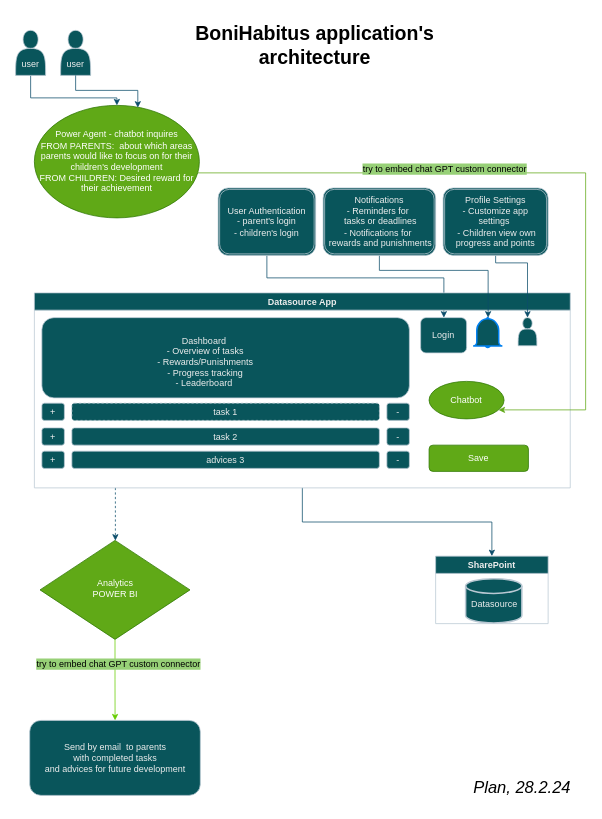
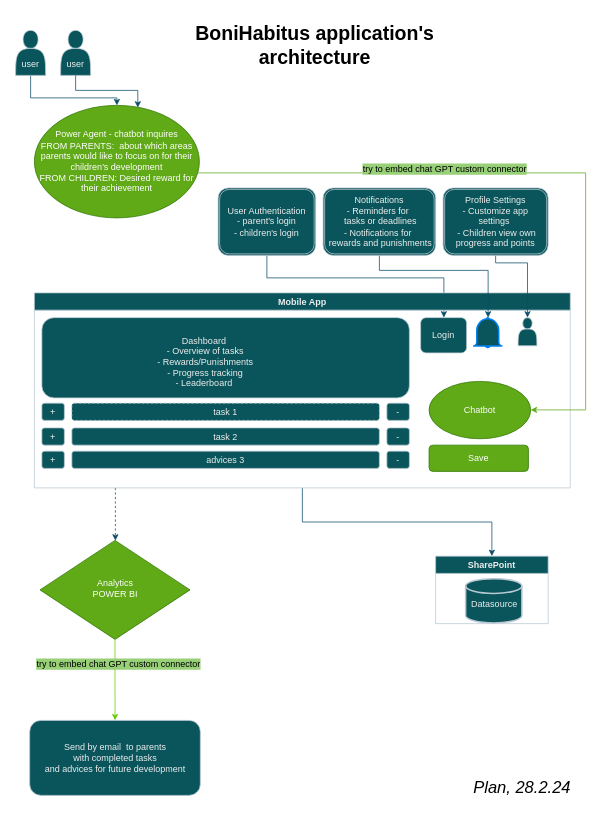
  <mxCell id="0" />
  <mxCell id="1" parent="0" />
  <mxCell id="2" style="edgeStyle=orthogonalEdgeStyle;rounded=0;orthogonalLoop=1;jettySize=auto;html=1;strokeColor=#0B4D6A;" edge="1" parent="1" source="3" target="20"><mxGeometry relative="1" as="geometry"><Array as="points"><mxPoint x="355" y="370" /><mxPoint x="591" y="370" /></Array></mxGeometry></mxCell>
  <mxCell id="3" value="User Authentication&lt;br style=&quot;border-color: var(--border-color);&quot;&gt;&lt;span style=&quot;&quot;&gt;- parent's login&lt;/span&gt;&lt;br style=&quot;border-color: var(--border-color);&quot;&gt;&lt;span style=&quot;&quot;&gt;- children's login&lt;/span&gt;" style="shape=ext;double=1;rounded=1;whiteSpace=wrap;html=1;strokeColor=#BAC8D3;fontColor=#EEEEEE;fillColor=#09555B;" vertex="1" parent="1"><mxGeometry x="290" y="250" width="130" height="90" as="geometry" /></mxCell>
  <mxCell id="4" value="" style="edgeStyle=orthogonalEdgeStyle;rounded=0;orthogonalLoop=1;jettySize=auto;html=1;strokeColor=#66CC00;fontColor=#66CC00;" edge="1" parent="1" source="5" target="41"><mxGeometry relative="1" as="geometry" /></mxCell>
  <mxCell id="5" value="Analytics&lt;br&gt;POWER BI" style="rhombus;whiteSpace=wrap;html=1;shadow=0;fontFamily=Helvetica;fontSize=12;align=center;strokeWidth=1;spacing=6;spacingTop=-4;labelBackgroundColor=none;fillColor=#60a917;strokeColor=#2D7600;fontColor=#ffffff;" vertex="1" parent="1"><mxGeometry x="52.5" y="720" width="200" height="132" as="geometry" /></mxCell>
  <mxCell id="6" value="" style="edgeStyle=orthogonalEdgeStyle;rounded=0;orthogonalLoop=1;jettySize=auto;html=1;labelBackgroundColor=none;strokeColor=#0B4D6A;fontColor=default;dashed=1;" edge="1" parent="1" source="8" target="5"><mxGeometry relative="1" as="geometry"><Array as="points"><mxPoint x="153" y="660" /><mxPoint x="153" y="660" /></Array></mxGeometry></mxCell>
  <mxCell id="7" style="edgeStyle=orthogonalEdgeStyle;rounded=0;orthogonalLoop=1;jettySize=auto;html=1;entryX=0.5;entryY=0;entryDx=0;entryDy=0;strokeColor=#0B4D6A;" edge="1" parent="1" source="8" target="22"><mxGeometry relative="1" as="geometry" /></mxCell>
- <mxCell id="8" value="Datasource App" style="swimlane;whiteSpace=wrap;html=1;labelBackgroundColor=none;fillColor=#09555B;strokeColor=#BAC8D3;fontColor=#EEEEEE;" vertex="1" parent="1"><mxGeometry x="45" y="390" width="714.5" height="260" as="geometry" /></mxCell>
+ <mxCell id="8" value="Mobile App" style="swimlane;whiteSpace=wrap;html=1;labelBackgroundColor=none;fillColor=#09555B;strokeColor=#BAC8D3;fontColor=#EEEEEE;" vertex="1" parent="1"><mxGeometry x="45" y="390" width="714.5" height="260" as="geometry" /></mxCell>
  <mxCell id="9" value="Save" style="rounded=1;whiteSpace=wrap;html=1;strokeColor=#2D7600;labelBackgroundColor=none;fillColor=#60a917;fontColor=#ffffff;" vertex="1" parent="8"><mxGeometry x="526.25" y="203" width="132.5" height="35" as="geometry" /></mxCell>
  <mxCell id="10" value="" style="rounded=1;whiteSpace=wrap;html=1;labelBackgroundColor=none;fillColor=#09555B;strokeColor=#BAC8D3;fontColor=#EEEEEE;" vertex="1" parent="8"><mxGeometry x="10" y="33" width="490" height="107" as="geometry" /></mxCell>
  <mxCell id="11" value=" Dashboard&lt;br&gt;&amp;nbsp;- Overview of tasks&lt;br&gt;&amp;nbsp;- Rewards/Punishments&lt;br&gt;&amp;nbsp;- Progress tracking &lt;br&gt;- Leaderboard   " style="text;html=1;align=center;verticalAlign=middle;resizable=0;points=[];autosize=1;strokeColor=none;fillColor=none;labelBackgroundColor=none;fontColor=#EEEEEE;" vertex="1" parent="8"><mxGeometry x="151.25" y="46.5" width="150" height="90" as="geometry" /></mxCell>
  <mxCell id="12" value="task 1" style="rounded=1;whiteSpace=wrap;html=1;strokeColor=#BAC8D3;fontColor=#EEEEEE;fillColor=#09555B;dashed=1;" vertex="1" parent="8"><mxGeometry x="50" y="147" width="410" height="23" as="geometry" /></mxCell>
  <mxCell id="13" value="-" style="rounded=1;whiteSpace=wrap;html=1;strokeColor=#BAC8D3;fontColor=#EEEEEE;fillColor=#09555B;" vertex="1" parent="8"><mxGeometry x="470" y="147" width="30" height="23" as="geometry" /></mxCell>
  <mxCell id="14" value="+" style="rounded=1;whiteSpace=wrap;html=1;strokeColor=#BAC8D3;fontColor=#EEEEEE;fillColor=#09555B;" vertex="1" parent="8"><mxGeometry x="10" y="147" width="30" height="23" as="geometry" /></mxCell>
  <mxCell id="15" value="task 2" style="rounded=1;whiteSpace=wrap;html=1;strokeColor=#BAC8D3;fontColor=#EEEEEE;fillColor=#09555B;" vertex="1" parent="8"><mxGeometry x="50" y="180" width="410" height="23" as="geometry" /></mxCell>
  <mxCell id="16" value="-" style="rounded=1;whiteSpace=wrap;html=1;strokeColor=#BAC8D3;fontColor=#EEEEEE;fillColor=#09555B;" vertex="1" parent="8"><mxGeometry x="470" y="180" width="30" height="23" as="geometry" /></mxCell>
  <mxCell id="17" value="+" style="rounded=1;whiteSpace=wrap;html=1;strokeColor=#BAC8D3;fontColor=#EEEEEE;fillColor=#09555B;" vertex="1" parent="8"><mxGeometry x="10" y="180" width="30" height="23" as="geometry" /></mxCell>
  <mxCell id="18" value="" style="shape=actor;whiteSpace=wrap;html=1;strokeColor=#BAC8D3;fontColor=#EEEEEE;fillColor=#09555B;" vertex="1" parent="8"><mxGeometry x="645" y="33" width="25" height="37.5" as="geometry" /></mxCell>
  <mxCell id="19" value="" style="html=1;verticalLabelPosition=bottom;align=center;labelBackgroundColor=#ffffff;verticalAlign=top;strokeWidth=2;strokeColor=#0080F0;shadow=0;dashed=0;shape=mxgraph.ios7.icons.bell;fontColor=#EEEEEE;fillColor=#09555B;" vertex="1" parent="8"><mxGeometry x="585" y="33" width="39" height="40" as="geometry" /></mxCell>
  <mxCell id="20" value="Login" style="rounded=1;whiteSpace=wrap;html=1;strokeColor=#BAC8D3;fontColor=#EEEEEE;fillColor=#09555B;" vertex="1" parent="8"><mxGeometry x="515" y="33" width="61.3" height="47" as="geometry" /></mxCell>
- <mxCell id="21" value="Chatbot" style="ellipse;whiteSpace=wrap;html=1;strokeColor=#2D7600;fontColor=#ffffff;fillColor=#60a917;" vertex="1" parent="8"><mxGeometry x="526.25" y="118" width="100" height="50" as="geometry" /></mxCell>
+ <mxCell id="21" value="Chatbot" style="ellipse;whiteSpace=wrap;html=1;strokeColor=#2D7600;fontColor=#ffffff;fillColor=#60a917;" vertex="1" parent="8"><mxGeometry x="526.25" y="118" width="135.5" height="76.5" as="geometry" /></mxCell>
  <mxCell id="22" value="SharePoint" style="swimlane;whiteSpace=wrap;html=1;strokeColor=#BAC8D3;labelBackgroundColor=none;fillColor=#09555B;fontColor=#EEEEEE;" vertex="1" parent="1"><mxGeometry x="580" y="741" width="150" height="90" as="geometry" /></mxCell>
  <mxCell id="23" value="" style="strokeWidth=2;html=1;shape=mxgraph.flowchart.database;whiteSpace=wrap;strokeColor=#BAC8D3;fontColor=#EEEEEE;fillColor=#09555B;" vertex="1" parent="22"><mxGeometry x="40" y="30" width="75" height="59" as="geometry" /></mxCell>
  <mxCell id="24" value="Datasource" style="text;html=1;align=center;verticalAlign=middle;resizable=0;points=[];autosize=1;strokeColor=none;fillColor=none;fontColor=#EEEEEE;labelBackgroundColor=none;" vertex="1" parent="22"><mxGeometry x="37.5" y="49" width="80" height="30" as="geometry" /></mxCell>
  <mxCell id="25" style="edgeStyle=orthogonalEdgeStyle;rounded=0;orthogonalLoop=1;jettySize=auto;html=1;strokeColor=#0B4D6A;" edge="1" parent="1" source="26" target="19"><mxGeometry relative="1" as="geometry"><Array as="points"><mxPoint x="505" y="360" /><mxPoint x="650" y="360" /></Array></mxGeometry></mxCell>
  <mxCell id="26" value="Notifications&lt;br style=&quot;border-color: var(--border-color);&quot;&gt;&lt;span style=&quot;&quot;&gt;- Reminders for&amp;nbsp;&lt;/span&gt;&lt;br style=&quot;border-color: var(--border-color);&quot;&gt;&lt;span style=&quot;&quot;&gt;&amp;nbsp;tasks or deadlines&lt;/span&gt;&lt;br style=&quot;border-color: var(--border-color);&quot;&gt;&lt;span style=&quot;&quot;&gt;- Notifications for&amp;nbsp;&lt;/span&gt;&lt;br style=&quot;border-color: var(--border-color);&quot;&gt;&lt;span style=&quot;&quot;&gt;&amp;nbsp;rewards and punishments&lt;/span&gt;" style="shape=ext;double=1;rounded=1;whiteSpace=wrap;html=1;strokeColor=#BAC8D3;fontColor=#EEEEEE;fillColor=#09555B;" vertex="1" parent="1"><mxGeometry x="430" y="250" width="150" height="90" as="geometry" /></mxCell>
  <mxCell id="27" style="edgeStyle=orthogonalEdgeStyle;rounded=0;orthogonalLoop=1;jettySize=auto;html=1;entryX=0.5;entryY=0;entryDx=0;entryDy=0;strokeColor=#0B4D6A;" edge="1" parent="1" source="28" target="18"><mxGeometry relative="1" as="geometry"><Array as="points"><mxPoint x="660" y="350" /><mxPoint x="703" y="350" /></Array></mxGeometry></mxCell>
  <mxCell id="28" value="Profile Settings&lt;br&gt;- Customize app settings&amp;nbsp;&lt;br&gt;&amp;nbsp;- Children view own progress and points " style="shape=ext;double=1;rounded=1;whiteSpace=wrap;html=1;strokeColor=#BAC8D3;fontColor=#EEEEEE;fillColor=#09555B;" vertex="1" parent="1"><mxGeometry x="590" y="250" width="140" height="90" as="geometry" /></mxCell>
  <mxCell id="29" value="advices 3" style="rounded=1;whiteSpace=wrap;html=1;strokeColor=#BAC8D3;fontColor=#EEEEEE;fillColor=#09555B;" vertex="1" parent="1"><mxGeometry x="95" y="601" width="410" height="23" as="geometry" /></mxCell>
  <mxCell id="30" value="-" style="rounded=1;whiteSpace=wrap;html=1;strokeColor=#BAC8D3;fontColor=#EEEEEE;fillColor=#09555B;" vertex="1" parent="1"><mxGeometry x="515" y="601" width="30" height="23" as="geometry" /></mxCell>
  <mxCell id="31" value="+" style="rounded=1;whiteSpace=wrap;html=1;strokeColor=#BAC8D3;fontColor=#EEEEEE;fillColor=#09555B;" vertex="1" parent="1"><mxGeometry x="55" y="601" width="30" height="23" as="geometry" /></mxCell>
  <mxCell id="32" style="edgeStyle=orthogonalEdgeStyle;rounded=0;orthogonalLoop=1;jettySize=auto;html=1;strokeColor=#60A917;fontColor=#66CC00;fillColor=#60a917;" edge="1" parent="1" source="33" target="21"><mxGeometry relative="1" as="geometry"><Array as="points"><mxPoint x="780" y="230" /><mxPoint x="780" y="546" /></Array></mxGeometry></mxCell>
  <mxCell id="33" value="Power Agent - chatbot inquires&lt;br style=&quot;border-color: var(--border-color); color: rgb(255, 255, 255);&quot;&gt;FROM PARENTS:&amp;nbsp; about which areas parents would like to focus on for their children's development&lt;br&gt;FROM CHILDREN:&amp;nbsp;Desired reward for their achievement&lt;span style=&quot;color: rgb(255, 255, 255);&quot;&gt;&lt;br&gt;&lt;/span&gt;" style="ellipse;whiteSpace=wrap;html=1;strokeColor=#2D7600;fontColor=#ffffff;fillColor=#60A917;" vertex="1" parent="1"><mxGeometry x="45" y="140" width="220" height="150" as="geometry" /></mxCell>
  <mxCell id="34" style="edgeStyle=orthogonalEdgeStyle;rounded=0;orthogonalLoop=1;jettySize=auto;html=1;strokeColor=#0B4D6A;" edge="1" parent="1" source="35" target="33"><mxGeometry relative="1" as="geometry"><Array as="points"><mxPoint x="40" y="130" /><mxPoint x="155" y="130" /></Array></mxGeometry></mxCell>
  <mxCell id="35" value="&lt;br&gt;&lt;br&gt;user" style="shape=actor;whiteSpace=wrap;html=1;strokeColor=#BAC8D3;fontColor=#EEEEEE;fillColor=#09555B;" vertex="1" parent="1"><mxGeometry x="20" y="40" width="40" height="60" as="geometry" /></mxCell>
  <mxCell id="36" value="&lt;br&gt;&lt;br&gt;user" style="shape=actor;whiteSpace=wrap;html=1;strokeColor=#BAC8D3;fontColor=#EEEEEE;fillColor=#09555B;" vertex="1" parent="1"><mxGeometry x="80" y="40" width="40" height="60" as="geometry" /></mxCell>
  <mxCell id="37" value="try to embed chat GPT custom connector" style="text;html=1;align=center;verticalAlign=middle;whiteSpace=wrap;rounded=0;fontColor=#000000;labelBackgroundColor=#97D077;" vertex="1" parent="1"><mxGeometry x="460" y="210" width="265" height="30" as="geometry" /></mxCell>
  <mxCell id="38" value="&lt;font style=&quot;font-size: 26px;&quot;&gt;&lt;b&gt;&amp;nbsp;BoniHabitus&amp;nbsp;&lt;/b&gt;&lt;b style=&quot;border-color: var(--border-color);&quot;&gt;application's&lt;/b&gt;&lt;b&gt;&lt;br&gt;&amp;nbsp;architecture&lt;/b&gt;&lt;/font&gt;" style="text;html=1;align=center;verticalAlign=middle;resizable=0;points=[];autosize=1;strokeColor=none;fillColor=none;labelBackgroundColor=none;fontColor=#000000;" vertex="1" parent="1"><mxGeometry x="240" y="20" width="350" height="80" as="geometry" /></mxCell>
  <mxCell id="39" value="&lt;font style=&quot;&quot; size=&quot;1&quot;&gt;&lt;i style=&quot;font-size: 22px;&quot;&gt;Plan, 28.2.24&lt;/i&gt;&lt;/font&gt;" style="text;html=1;align=center;verticalAlign=middle;resizable=0;points=[];autosize=1;strokeColor=none;fillColor=none;labelBackgroundColor=none;fontColor=#000000;" vertex="1" parent="1"><mxGeometry x="620" y="1030" width="150" height="40" as="geometry" /></mxCell>
  <mxCell id="40" style="edgeStyle=orthogonalEdgeStyle;rounded=0;orthogonalLoop=1;jettySize=auto;html=1;entryX=0.627;entryY=0.02;entryDx=0;entryDy=0;entryPerimeter=0;strokeColor=#0B4D6A;" edge="1" parent="1" source="36" target="33"><mxGeometry relative="1" as="geometry" /></mxCell>
  <mxCell id="41" value="Send by email&amp;nbsp; to parents &lt;br&gt;with completed tasks &lt;br&gt;and advices for future development" style="rounded=1;whiteSpace=wrap;html=1;strokeColor=#BAC8D3;fontColor=#EEEEEE;fillColor=#09555B;" vertex="1" parent="1"><mxGeometry x="38.75" y="960" width="227.5" height="100" as="geometry" /></mxCell>
  <mxCell id="42" value="try to embed chat GPT custom connector" style="text;html=1;align=center;verticalAlign=middle;whiteSpace=wrap;rounded=0;fontColor=#000000;labelBackgroundColor=#97D077;" vertex="1" parent="1"><mxGeometry x="25" y="870" width="265" height="30" as="geometry" /></mxCell>
